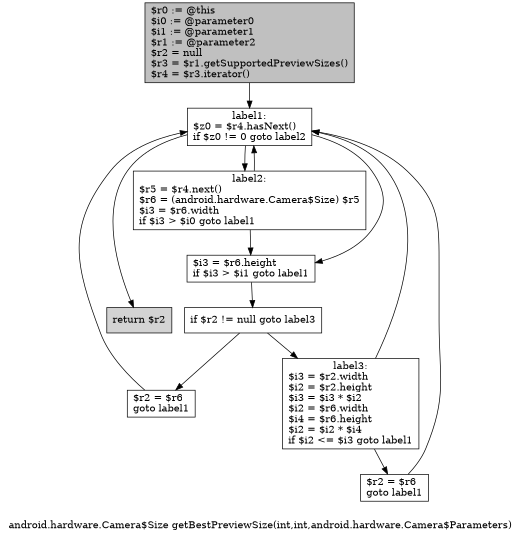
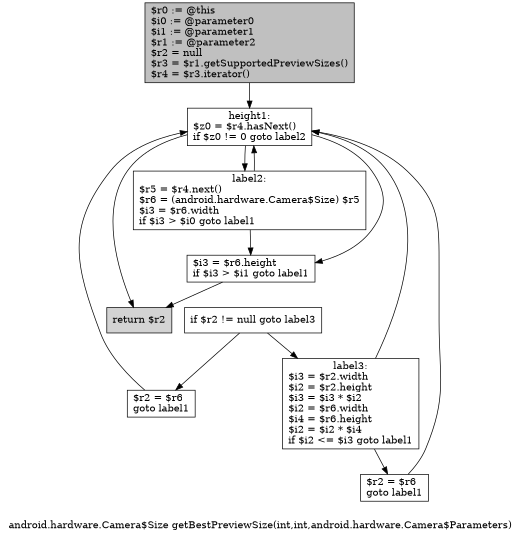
  digraph {
    label="android.hardware.Camera$Size getBestPreviewSize(int,int,android.hardware.Camera$Parameters)"
    node [shape=box]
    n1 [fillcolor=gray label="$r0 := @this\l$i0 := @parameter0\l$i1 := @parameter1\l$r1 := @parameter2\l$r2 = null\l$r3 = $r1.getSupportedPreviewSizes()\l$r4 = $r3.iterator()\l" style=filled]
-   n2 [label="label1:\n$z0 = $r4.hasNext()\lif $z0 != 0 goto label2\l"]
+   n2 [label="height1:\n$z0 = $r4.hasNext()\lif $z0 != 0 goto label2\l"]
    n3 [fillcolor=lightgray label="return $r2\l" style=filled]
    n4 [label="label2:\n$r5 = $r4.next()\l$r6 = (android.hardware.Camera$Size) $r5\l$i3 = $r6.width\lif $i3 > $i0 goto label1\l"]
    n5 [label="$i3 = $r6.height\lif $i3 > $i1 goto label1\l"]
    n6 [label="if $r2 != null goto label3\l"]
    n7 [label="$r2 = $r6\lgoto label1\l"]
    n8 [label="label3:\n$i3 = $r2.width\l$i2 = $r2.height\l$i3 = $i3 * $i2\l$i2 = $r6.width\l$i4 = $r6.height\l$i2 = $i2 * $i4\lif $i2 <= $i3 goto label1\l"]
    n9 [label="$r2 = $r6\lgoto label1\l"]
    n1 -> n2
    n2 -> n3
    n2 -> n4
    n2 -> n5
    n4 -> n2
    n4 -> n5
-   n5 -> n6
+   n5 -> n3
    n6 -> n7
    n6 -> n8
    n7 -> n2
    n8 -> n2
    n8 -> n9
    n9 -> n2
  }
